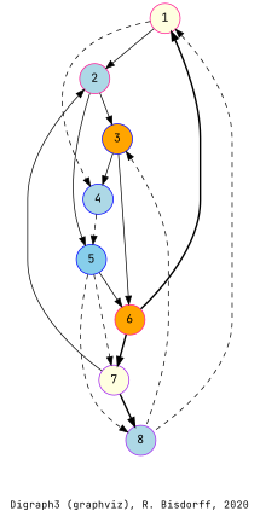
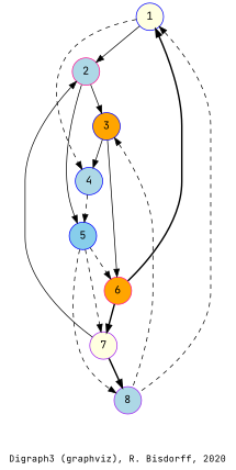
  digraph {
    fontname="JetBrains Mono"
    fontsize=12
    label="\nDigraph3 (graphviz), R. Bisdorff, 2020"
    node [color=deeppink fillcolor=lightblue fontname="JetBrains Mono" shape=circle style=filled]
    edge [color=black dir=forward fontname="JetBrains Mono" style=solid]
-   n1 [fillcolor=lightyellow label=1]
+   n1 [color=blue fillcolor=lightyellow label=1]
    n2 [label=2]
    n3 [color=blue label=4]
    n4 [fillcolor=orange label=6]
    n5 [color=purple label=8]
    n6 [color=blue fillcolor=orange label=3]
    n7 [color=blue fillcolor=skyblue label=5]
    n8 [color=purple fillcolor=lightyellow label=7]
    n1 -> n2
    n1 -> n3 [style=dashed]
    n1 -> n4 [dir=back style=bold]
    n1 -> n5 [dir=back style=dashed]
    n2 -> n6
    n2 -> n7
    n2 -> n8 [dir=back]
    n3 -> n7 [style=dashed]
    n4 -> n8 [style=bold]
    n6 -> n3
    n6 -> n4
    n6 -> n5 [dir=back style=dashed]
-   n7 -> n4
+   n7 -> n4 [style=dashed]
    n7 -> n5 [style=dashed]
    n7 -> n8 [style=dashed]
    n8 -> n5 [style=bold]
  }
